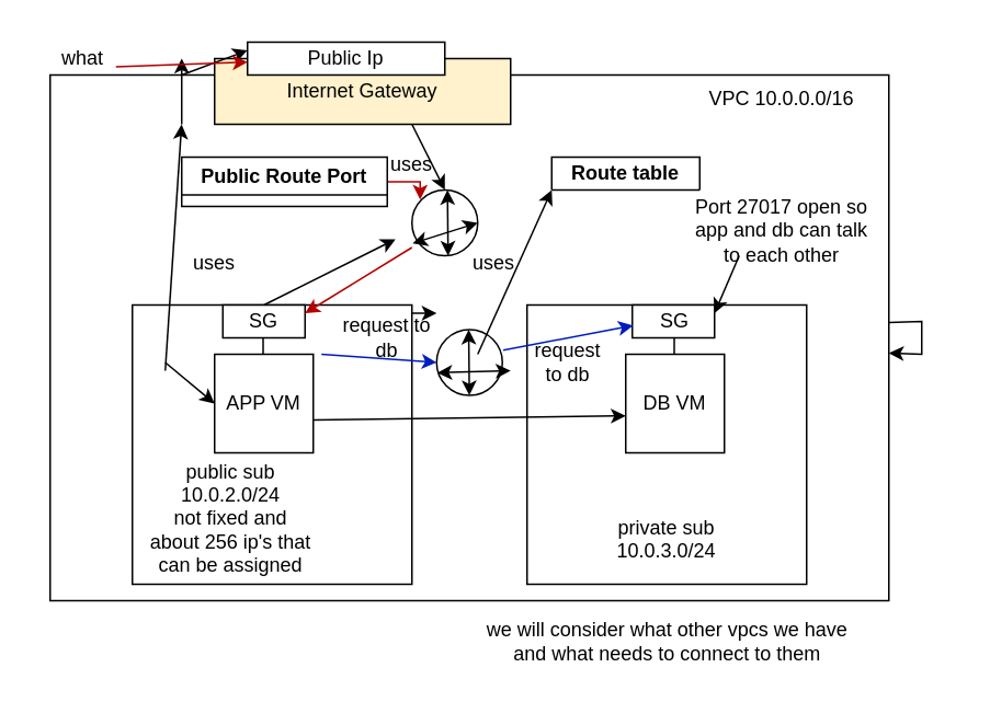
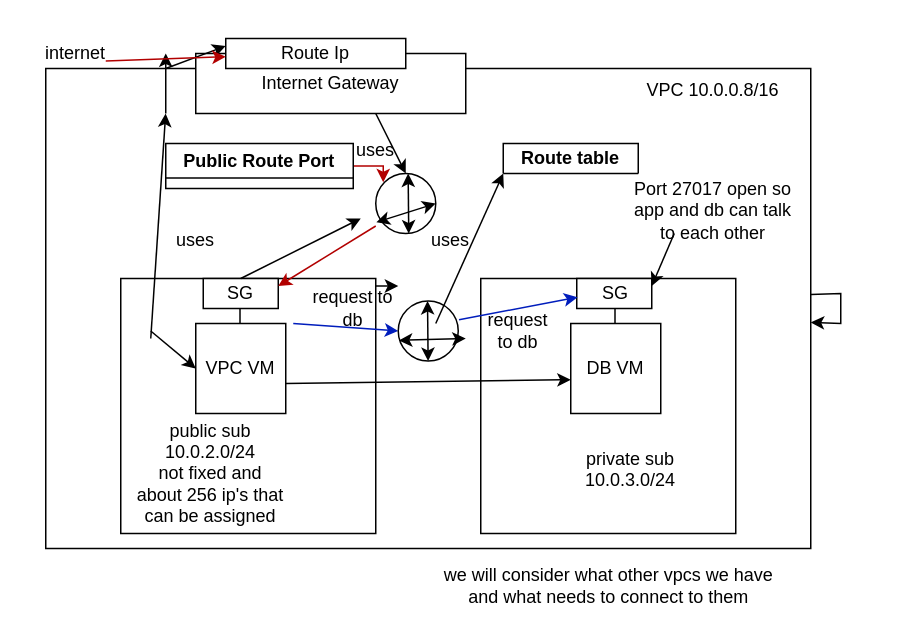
  <mxCell id="0" />
  <mxCell id="1" parent="0" />
  <mxCell id="2" value="" style="rounded=0;whiteSpace=wrap;html=1;" parent="1" vertex="1"><mxGeometry x="30" y="45" width="510" height="320" as="geometry" /></mxCell>
  <mxCell id="3" value="" style="whiteSpace=wrap;html=1;aspect=fixed;" parent="1" vertex="1"><mxGeometry x="80" y="185" width="170" height="170" as="geometry" /></mxCell>
  <mxCell id="4" value="public sub 10.0.2.0/24&lt;div&gt;not fixed and about 256 ip's that can be assigned&lt;/div&gt;" style="text;html=1;align=center;verticalAlign=middle;whiteSpace=wrap;rounded=0;" parent="1" vertex="1"><mxGeometry x="90" y="295" width="100" height="40" as="geometry" /></mxCell>
  <mxCell id="5" value="" style="whiteSpace=wrap;html=1;aspect=fixed;" parent="1" vertex="1"><mxGeometry x="320" y="185" width="170" height="170" as="geometry" /></mxCell>
- <mxCell id="6" value="private sub 10.0.3.0/24&lt;div&gt;&lt;br&gt;&lt;/div&gt;" style="text;html=1;align=center;verticalAlign=middle;whiteSpace=wrap;rounded=0;" parent="1" vertex="1"><mxGeometry x="355" y="315" width="100" height="40" as="geometry" /></mxCell>
+ <mxCell id="6" value="private sub 10.0.3.0/24&lt;div&gt;&lt;br&gt;&lt;/div&gt;" style="text;html=1;align=center;verticalAlign=middle;whiteSpace=wrap;rounded=0;" parent="1" vertex="1"><mxGeometry x="370" y="300" width="100" height="40" as="geometry" /></mxCell>
  <mxCell id="7" value="we will consider what other vpcs we have and what needs to connect to them" style="text;html=1;align=center;verticalAlign=middle;whiteSpace=wrap;rounded=0;" parent="1" vertex="1"><mxGeometry x="292.5" y="375" width="225" height="30" as="geometry" /></mxCell>
- <mxCell id="8" value="VPC 10.0.0.0/16" style="text;html=1;align=center;verticalAlign=middle;whiteSpace=wrap;rounded=0;" parent="1" vertex="1"><mxGeometry x="370" y="45" width="210" height="30" as="geometry" /></mxCell>
- <mxCell id="9" value="Internet Gateway" style="rounded=0;whiteSpace=wrap;html=1;fillColor=#fff2cc;" parent="1" vertex="1"><mxGeometry x="130" y="35" width="180" height="40" as="geometry" /></mxCell>
+ <mxCell id="8" value="VPC 10.0.0.8/16" style="text;html=1;align=center;verticalAlign=middle;whiteSpace=wrap;rounded=0;" parent="1" vertex="1"><mxGeometry x="370" y="45" width="210" height="30" as="geometry" /></mxCell>
+ <mxCell id="9" value="Internet Gateway" style="rounded=0;whiteSpace=wrap;html=1;" parent="1" vertex="1"><mxGeometry x="130" y="35" width="180" height="40" as="geometry" /></mxCell>
  <mxCell id="10" value="" style="whiteSpace=wrap;html=1;aspect=fixed;" parent="1" vertex="1"><mxGeometry x="130" y="215" width="60" height="60" as="geometry" /></mxCell>
- <mxCell id="11" value="APP VM" style="text;html=1;align=center;verticalAlign=middle;whiteSpace=wrap;rounded=0;" parent="1" vertex="1"><mxGeometry x="130" y="230" width="60" height="30" as="geometry" /></mxCell>
+ <mxCell id="11" value="VPC VM" style="text;html=1;align=center;verticalAlign=middle;whiteSpace=wrap;rounded=0;" parent="1" vertex="1"><mxGeometry x="130" y="230" width="60" height="30" as="geometry" /></mxCell>
  <mxCell id="12" value="" style="rounded=0;whiteSpace=wrap;html=1;" parent="1" vertex="1"><mxGeometry x="135" y="185" width="50" height="20" as="geometry" /></mxCell>
  <mxCell id="13" value="SG" style="text;html=1;align=center;verticalAlign=middle;whiteSpace=wrap;rounded=0;" parent="1" vertex="1"><mxGeometry x="145" y="185" width="30" height="20" as="geometry" /></mxCell>
  <mxCell id="14" value="" style="whiteSpace=wrap;html=1;aspect=fixed;" parent="1" vertex="1"><mxGeometry x="380" y="215" width="60" height="60" as="geometry" /></mxCell>
  <mxCell id="15" value="DB VM" style="text;html=1;align=center;verticalAlign=middle;whiteSpace=wrap;rounded=0;" parent="1" vertex="1"><mxGeometry x="380" y="230" width="60" height="30" as="geometry" /></mxCell>
  <mxCell id="16" value="" style="rounded=0;whiteSpace=wrap;html=1;" parent="1" vertex="1"><mxGeometry x="384" y="185" width="50" height="20" as="geometry" /></mxCell>
  <mxCell id="17" value="SG" style="text;html=1;align=center;verticalAlign=middle;whiteSpace=wrap;rounded=0;" parent="1" vertex="1"><mxGeometry x="395" y="185" width="30" height="20" as="geometry" /></mxCell>
  <mxCell id="18" value="" style="endArrow=none;html=1;rounded=0;" parent="1" edge="1"><mxGeometry width="50" height="50" relative="1" as="geometry"><mxPoint x="409.5" y="215" as="sourcePoint" /><mxPoint x="409.5" y="205" as="targetPoint" /></mxGeometry></mxCell>
  <mxCell id="19" value="" style="endArrow=none;html=1;rounded=0;" parent="1" edge="1"><mxGeometry width="50" height="50" relative="1" as="geometry"><mxPoint x="159.5" y="215" as="sourcePoint" /><mxPoint x="159.5" y="205" as="targetPoint" /></mxGeometry></mxCell>
  <mxCell id="20" value="" style="endArrow=classic;html=1;rounded=0;entryX=0;entryY=0.75;entryDx=0;entryDy=0;" parent="1" target="15" edge="1"><mxGeometry width="50" height="50" relative="1" as="geometry"><mxPoint x="190" y="255" as="sourcePoint" /><mxPoint x="240" y="205" as="targetPoint" /></mxGeometry></mxCell>
  <mxCell id="21" value="Port 27017 open so app and db can talk to each other" style="text;html=1;align=center;verticalAlign=middle;whiteSpace=wrap;rounded=0;" parent="1" vertex="1"><mxGeometry x="420" y="125" width="110" height="30" as="geometry" /></mxCell>
  <mxCell id="22" value="" style="endArrow=classic;html=1;rounded=0;" parent="1" source="2" target="2" edge="1"><mxGeometry width="50" height="50" relative="1" as="geometry"><mxPoint x="270" y="275" as="sourcePoint" /><mxPoint x="320" y="225" as="targetPoint" /></mxGeometry></mxCell>
  <mxCell id="23" value="" style="endArrow=classic;html=1;rounded=0;" parent="1" edge="1"><mxGeometry width="50" height="50" relative="1" as="geometry"><mxPoint x="449" y="155" as="sourcePoint" /><mxPoint x="434.004" y="190" as="targetPoint" /></mxGeometry></mxCell>
  <mxCell id="24" value="" style="endArrow=classic;html=1;rounded=0;" parent="1" edge="1"><mxGeometry width="50" height="50" relative="1" as="geometry"><mxPoint x="160" y="185" as="sourcePoint" /><mxPoint x="240" y="145" as="targetPoint" /></mxGeometry></mxCell>
  <mxCell id="25" value="" style="ellipse;whiteSpace=wrap;html=1;aspect=fixed;" parent="1" vertex="1"><mxGeometry x="250" y="115" width="40" height="40" as="geometry" /></mxCell>
  <mxCell id="26" value="uses" style="text;html=1;align=center;verticalAlign=middle;whiteSpace=wrap;rounded=0;" parent="1" vertex="1"><mxGeometry x="270" y="145" width="60" height="30" as="geometry" /></mxCell>
  <mxCell id="27" value="Route table" style="swimlane;whiteSpace=wrap;html=1;" parent="1" vertex="1"><mxGeometry x="335" y="95" width="90" height="20" as="geometry" /></mxCell>
  <mxCell id="28" value="" style="endArrow=classic;startArrow=classic;html=1;rounded=0;" parent="1" edge="1"><mxGeometry width="50" height="50" relative="1" as="geometry"><mxPoint x="271.592" y="115" as="sourcePoint" /><mxPoint x="272" y="155" as="targetPoint" /></mxGeometry></mxCell>
  <mxCell id="29" value="" style="endArrow=classic;startArrow=classic;html=1;rounded=0;exitX=1;exitY=0.5;exitDx=0;exitDy=0;" parent="1" edge="1" source="25"><mxGeometry width="50" height="50" relative="1" as="geometry"><mxPoint x="280" y="135" as="sourcePoint" /><mxPoint x="250.41" y="147.5" as="targetPoint" /></mxGeometry></mxCell>
  <mxCell id="30" value="" style="rounded=0;whiteSpace=wrap;html=1;" parent="1" vertex="1"><mxGeometry x="150" width="120" height="20" as="geometry" y="25" /></mxCell>
- <mxCell id="31" value="Public Ip" style="text;html=1;align=center;verticalAlign=middle;whiteSpace=wrap;rounded=0;" parent="1" vertex="1"><mxGeometry x="180" y="30" width="60" height="10" as="geometry" /></mxCell>
+ <mxCell id="31" value="Route Ip" style="text;html=1;align=center;verticalAlign=middle;whiteSpace=wrap;rounded=0;" parent="1" vertex="1"><mxGeometry x="180" y="30" width="60" height="10" as="geometry" /></mxCell>
  <mxCell id="32" value="" style="edgeStyle=orthogonalEdgeStyle;rounded=0;orthogonalLoop=1;jettySize=auto;html=1;entryX=0;entryY=0;entryDx=0;entryDy=0;fillColor=#e51400;strokeColor=#B20000;" parent="1" source="33" target="25" edge="1"><mxGeometry relative="1" as="geometry" /></mxCell>
  <mxCell id="33" value="Public Route Port" style="swimlane;whiteSpace=wrap;html=1;" parent="1" vertex="1"><mxGeometry x="110" y="95" width="125" height="30" as="geometry" /></mxCell>
  <mxCell id="34" value="" style="endArrow=classic;html=1;rounded=0;" parent="1" edge="1"><mxGeometry width="50" height="50" relative="1" as="geometry"><mxPoint x="250" y="75" as="sourcePoint" /><mxPoint x="270" y="115" as="targetPoint" /></mxGeometry></mxCell>
  <mxCell id="35" value="" style="endArrow=classic;html=1;rounded=0;entryX=0;entryY=0.5;entryDx=0;entryDy=0;fillColor=#0050ef;strokeColor=#001DBC;" parent="1" target="47" edge="1"><mxGeometry width="50" height="50" relative="1" as="geometry"><mxPoint x="195" y="215" as="sourcePoint" /><mxPoint x="245" y="165" as="targetPoint" /></mxGeometry></mxCell>
  <mxCell id="36" value="request to db" style="text;html=1;align=center;verticalAlign=middle;whiteSpace=wrap;rounded=0;" parent="1" vertex="1"><mxGeometry x="205" y="190" width="60" height="30" as="geometry" /></mxCell>
  <mxCell id="37" value="" style="endArrow=classic;html=1;rounded=0;exitX=0.118;exitY=0.176;exitDx=0;exitDy=0;exitPerimeter=0;" parent="1" edge="1"><mxGeometry width="50" height="50" relative="1" as="geometry"><mxPoint x="110" y="74.96" as="sourcePoint" /><mxPoint x="110" y="35" as="targetPoint" /></mxGeometry></mxCell>
  <mxCell id="38" value="" style="endArrow=classic;html=1;rounded=0;exitX=0.118;exitY=0.176;exitDx=0;exitDy=0;exitPerimeter=0;" parent="1" edge="1"><mxGeometry width="50" height="50" relative="1" as="geometry"><mxPoint x="100" y="224.96" as="sourcePoint" /><mxPoint x="109.94" y="75.04" as="targetPoint" /></mxGeometry></mxCell>
  <mxCell id="39" value="" style="endArrow=classic;html=1;rounded=0;exitX=0.118;exitY=0.176;exitDx=0;exitDy=0;exitPerimeter=0;entryX=0;entryY=0.25;entryDx=0;entryDy=0;" parent="1" target="30" edge="1"><mxGeometry width="50" height="50" relative="1" as="geometry"><mxPoint x="110" y="45" as="sourcePoint" /><mxPoint x="110" y="5.04" as="targetPoint" /></mxGeometry></mxCell>
  <mxCell id="40" value="uses" style="text;html=1;align=center;verticalAlign=middle;whiteSpace=wrap;rounded=0;" parent="1" vertex="1"><mxGeometry x="100" y="145" width="60" height="30" as="geometry" /></mxCell>
  <mxCell id="41" value="" style="endArrow=classic;html=1;rounded=0;entryX=0;entryY=0.5;entryDx=0;entryDy=0;" parent="1" target="11" edge="1"><mxGeometry width="50" height="50" relative="1" as="geometry"><mxPoint x="100" y="220" as="sourcePoint" /><mxPoint x="150" y="170" as="targetPoint" /></mxGeometry></mxCell>
- <mxCell id="42" value="what" style="text;html=1;align=center;verticalAlign=middle;whiteSpace=wrap;rounded=0;" parent="1" vertex="1"><mxGeometry y="20" width="60" height="30" as="geometry" x="20" /></mxCell>
+ <mxCell id="42" value="internet" style="text;html=1;align=center;verticalAlign=middle;whiteSpace=wrap;rounded=0;" parent="1" vertex="1"><mxGeometry y="20" width="60" height="30" as="geometry" x="20" /></mxCell>
  <mxCell id="43" value="" style="endArrow=classic;html=1;rounded=0;fillColor=#e51400;strokeColor=#B20000;" parent="1" target="30" edge="1"><mxGeometry width="50" height="50" relative="1" as="geometry"><mxPoint x="70" y="40" as="sourcePoint" /><mxPoint x="120" y="-10" as="targetPoint" /></mxGeometry></mxCell>
  <mxCell id="44" value="request to db" style="text;html=1;align=center;verticalAlign=middle;whiteSpace=wrap;rounded=0;" parent="1" vertex="1"><mxGeometry x="320" y="207.5" width="50" height="25" as="geometry" /></mxCell>
  <mxCell id="45" value="uses" style="text;html=1;align=center;verticalAlign=middle;whiteSpace=wrap;rounded=0;" vertex="1" parent="1"><mxGeometry x="230" y="95" width="40" height="10" as="geometry" /></mxCell>
  <mxCell id="46" value="" style="endArrow=classic;html=1;rounded=0;entryX=1;entryY=0.25;entryDx=0;entryDy=0;fillColor=#e51400;strokeColor=#B20000;" edge="1" parent="1" target="12"><mxGeometry width="50" height="50" relative="1" as="geometry"><mxPoint x="250" y="150" as="sourcePoint" /><mxPoint x="210" y="200" as="targetPoint" /></mxGeometry></mxCell>
  <mxCell id="47" value="" style="ellipse;whiteSpace=wrap;html=1;aspect=fixed;" vertex="1" parent="1"><mxGeometry x="265" y="200" width="40" height="40" as="geometry" /></mxCell>
  <mxCell id="48" style="edgeStyle=orthogonalEdgeStyle;rounded=0;orthogonalLoop=1;jettySize=auto;html=1;exitX=0.75;exitY=0;exitDx=0;exitDy=0;entryX=1;entryY=0;entryDx=0;entryDy=0;" edge="1" parent="1" source="36" target="36"><mxGeometry relative="1" as="geometry" /></mxCell>
  <mxCell id="49" value="" style="endArrow=classic;startArrow=classic;html=1;rounded=0;" edge="1" parent="1"><mxGeometry width="50" height="50" relative="1" as="geometry"><mxPoint x="284.502" y="200" as="sourcePoint" /><mxPoint x="284.91" y="240" as="targetPoint" /></mxGeometry></mxCell>
  <mxCell id="50" value="" style="endArrow=classic;startArrow=classic;html=1;rounded=0;" edge="1" parent="1"><mxGeometry width="50" height="50" relative="1" as="geometry"><mxPoint x="310" y="225" as="sourcePoint" /><mxPoint x="265.41" y="226.25" as="targetPoint" /></mxGeometry></mxCell>
  <mxCell id="51" value="" style="endArrow=classic;html=1;rounded=0;entryX=0;entryY=0.75;entryDx=0;entryDy=0;fillColor=#0050ef;strokeColor=#001DBC;" parent="1" edge="1"><mxGeometry width="50" height="50" relative="1" as="geometry"><mxPoint x="305.5" y="212.5" as="sourcePoint" /><mxPoint x="384.5" y="197.5" as="targetPoint" /></mxGeometry></mxCell>
  <mxCell id="52" value="" style="endArrow=classic;html=1;rounded=0;entryX=0;entryY=1;entryDx=0;entryDy=0;" parent="1" edge="1" target="27"><mxGeometry width="50" height="50" relative="1" as="geometry"><mxPoint x="290" y="215" as="sourcePoint" /><mxPoint x="292.5" y="190" as="targetPoint" /></mxGeometry></mxCell>
